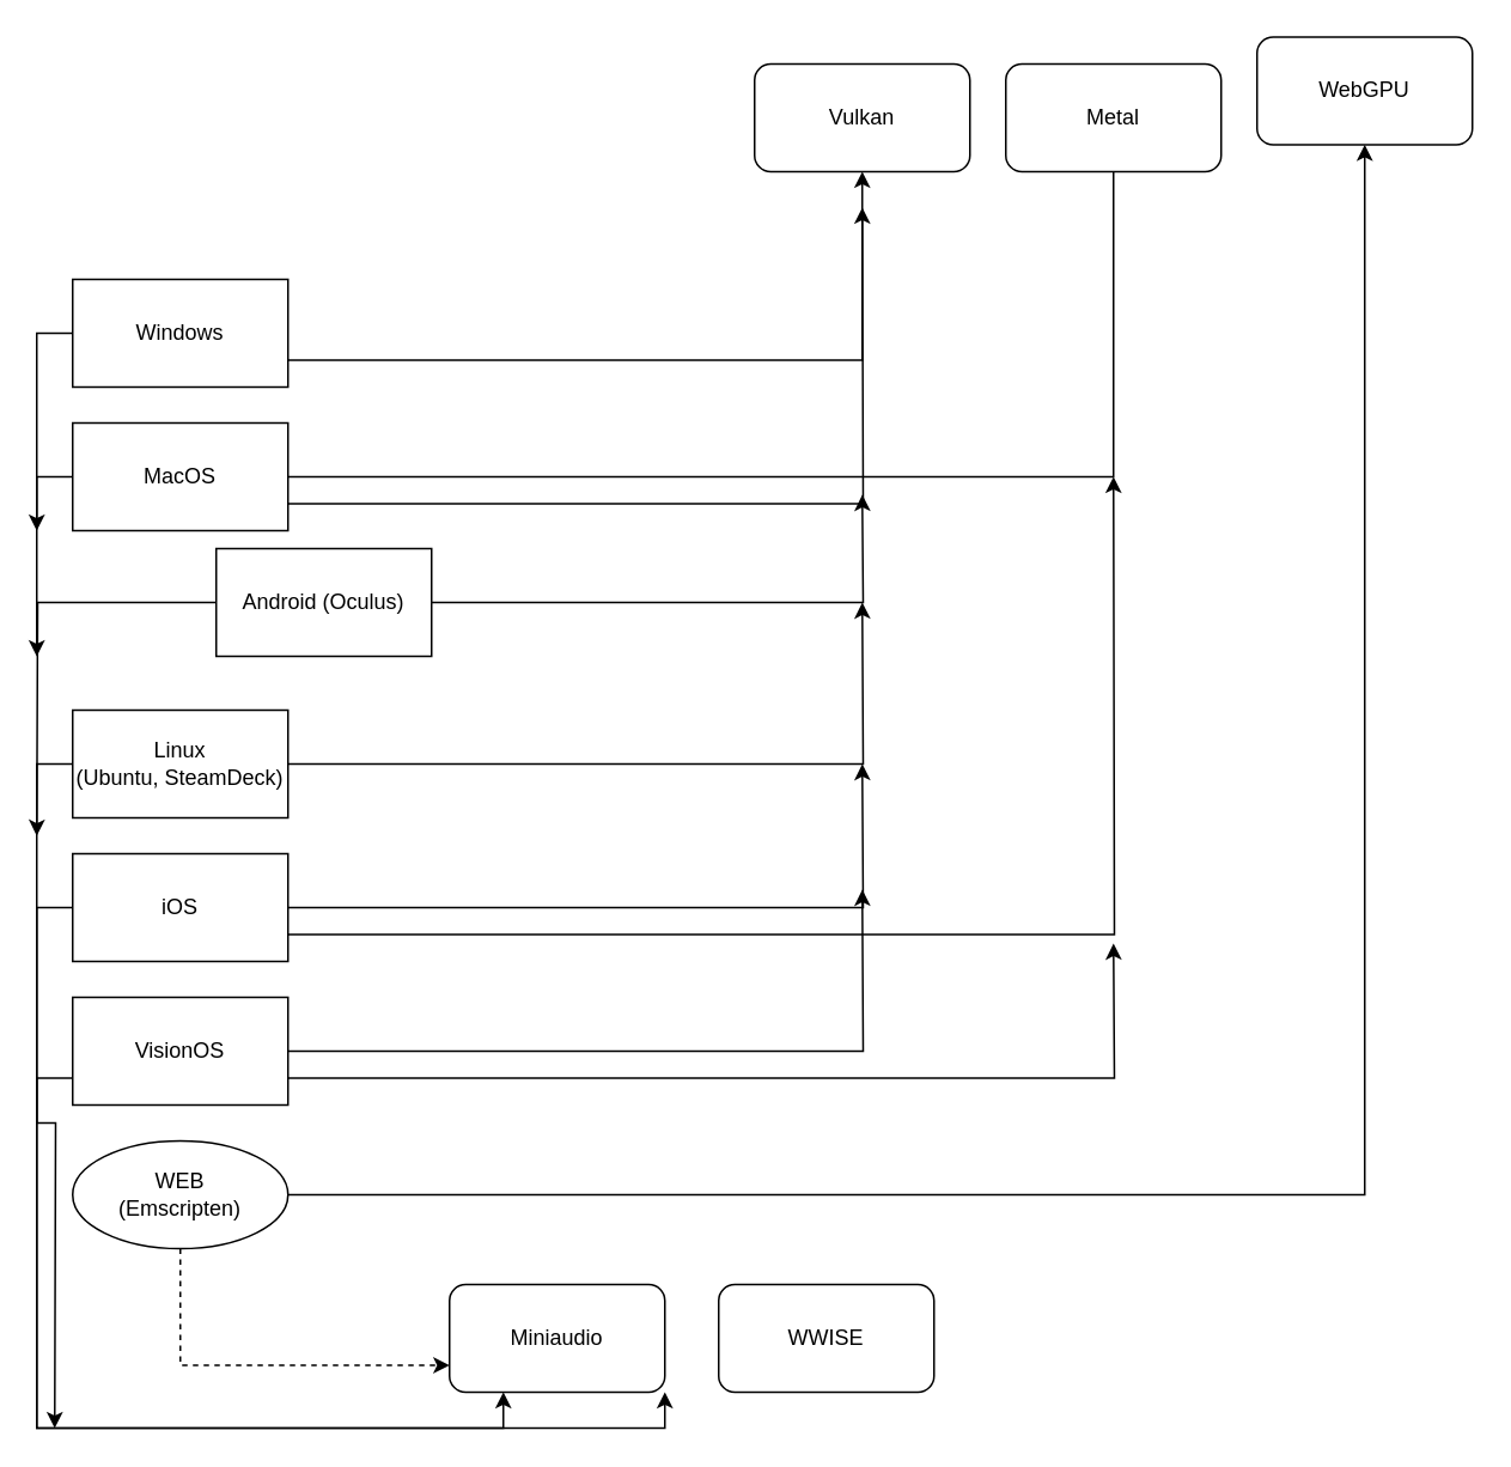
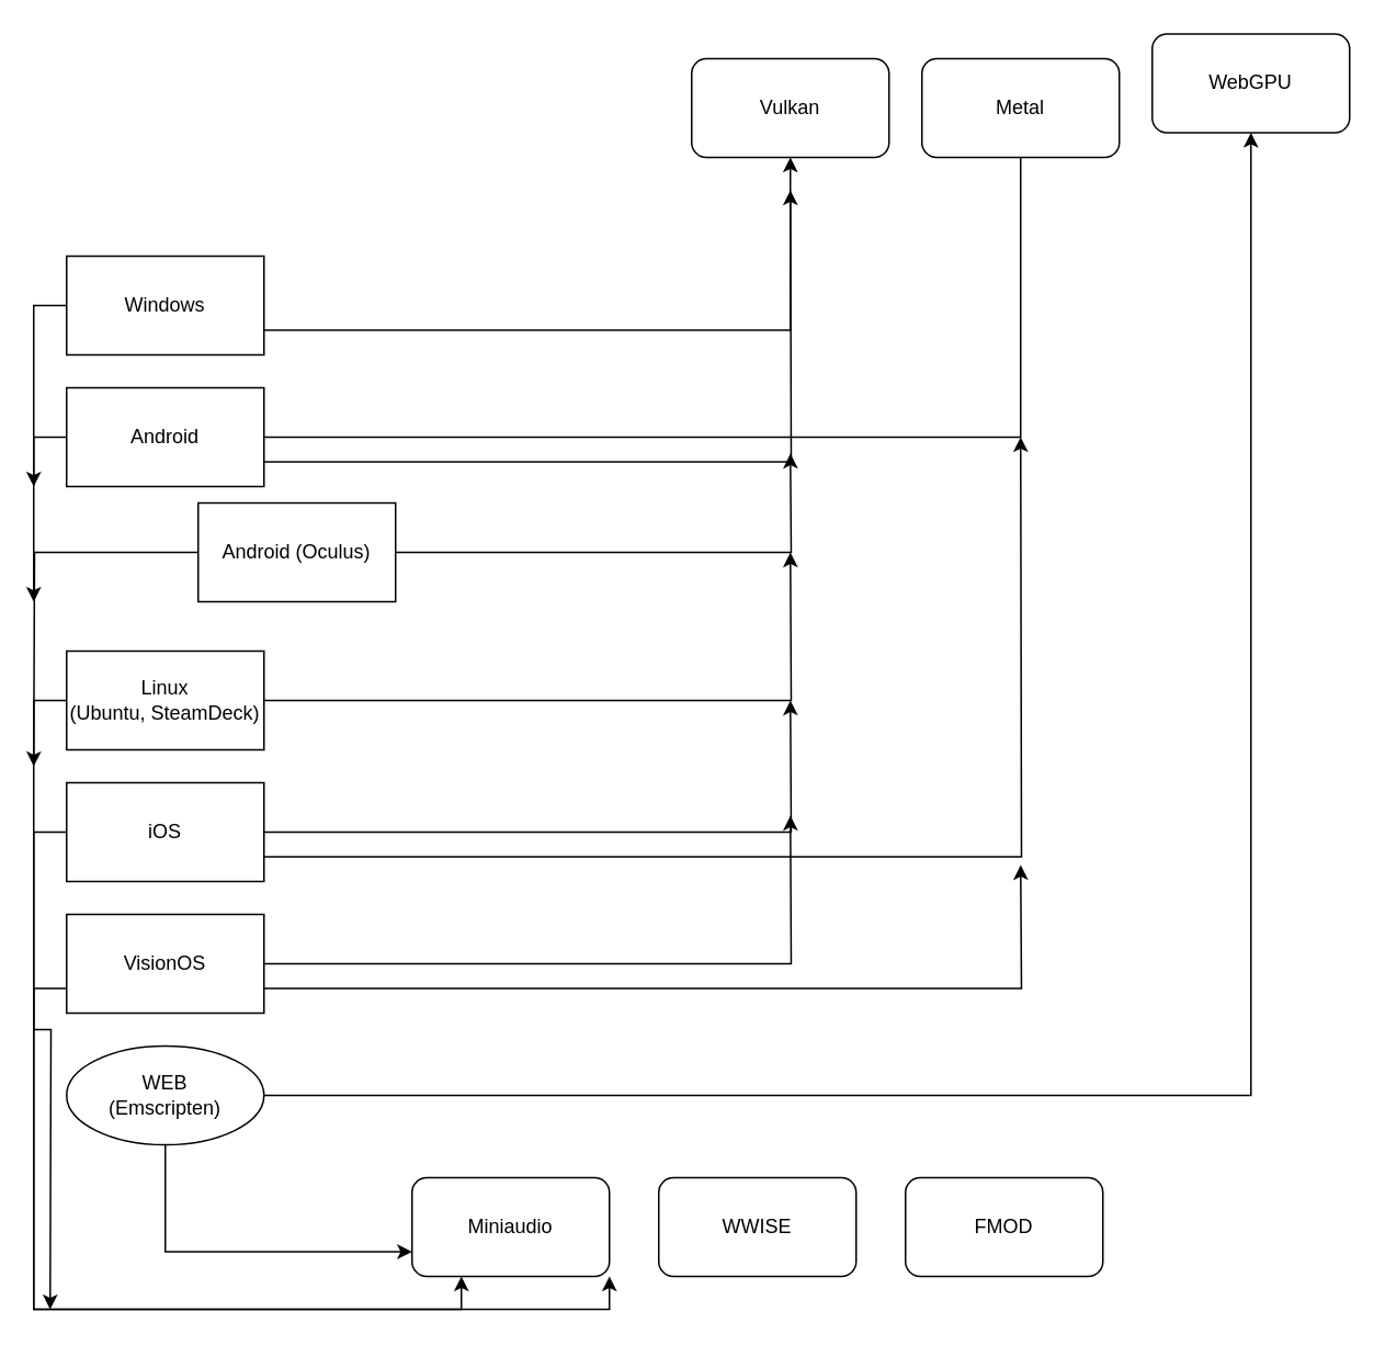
  <mxCell id="0" />
  <mxCell id="1" parent="0" />
  <mxCell id="2" style="edgeStyle=orthogonalEdgeStyle;rounded=0;orthogonalLoop=1;jettySize=auto;html=1;exitX=1;exitY=0.75;exitDx=0;exitDy=0;entryX=0.5;entryY=1;entryDx=0;entryDy=0;" edge="1" parent="1" source="4" target="27"><mxGeometry relative="1" as="geometry" /></mxCell>
  <mxCell id="3" style="edgeStyle=orthogonalEdgeStyle;rounded=0;orthogonalLoop=1;jettySize=auto;html=1;exitX=0;exitY=0.5;exitDx=0;exitDy=0;" edge="1" parent="1" source="4"><mxGeometry relative="1" as="geometry"><mxPoint x="20" y="295" as="targetPoint" /></mxGeometry></mxCell>
  <mxCell id="4" value="Windows" style="rounded=0;whiteSpace=wrap;html=1;" vertex="1" parent="1"><mxGeometry x="40" y="155" width="120" height="60" as="geometry" /></mxCell>
  <mxCell id="5" style="edgeStyle=orthogonalEdgeStyle;rounded=0;orthogonalLoop=1;jettySize=auto;html=1;exitX=0.5;exitY=1;exitDx=0;exitDy=0;" edge="1" parent="1" source="4" target="4"><mxGeometry relative="1" as="geometry" /></mxCell>
  <mxCell id="6" style="edgeStyle=orthogonalEdgeStyle;rounded=0;orthogonalLoop=1;jettySize=auto;html=1;exitX=1;exitY=0.5;exitDx=0;exitDy=0;entryX=0.5;entryY=1;entryDx=0;entryDy=0;endArrow=none;" edge="1" parent="1" source="9" target="28"><mxGeometry relative="1" as="geometry" /></mxCell>
  <mxCell id="7" style="edgeStyle=orthogonalEdgeStyle;rounded=0;orthogonalLoop=1;jettySize=auto;html=1;exitX=1;exitY=0.75;exitDx=0;exitDy=0;" edge="1" parent="1" source="9"><mxGeometry relative="1" as="geometry"><mxPoint x="480" y="115" as="targetPoint" /></mxGeometry></mxCell>
  <mxCell id="8" style="edgeStyle=orthogonalEdgeStyle;rounded=0;orthogonalLoop=1;jettySize=auto;html=1;exitX=0;exitY=0.5;exitDx=0;exitDy=0;" edge="1" parent="1" source="9"><mxGeometry relative="1" as="geometry"><mxPoint x="20" y="365" as="targetPoint" /></mxGeometry></mxCell>
- <mxCell id="9" value="MacOS" style="rounded=0;whiteSpace=wrap;html=1;" vertex="1" parent="1"><mxGeometry x="40" y="235" width="120" height="60" as="geometry" /></mxCell>
+ <mxCell id="9" value="Android" style="rounded=0;whiteSpace=wrap;html=1;" vertex="1" parent="1"><mxGeometry x="40" y="235" width="120" height="60" as="geometry" /></mxCell>
  <mxCell id="10" style="edgeStyle=orthogonalEdgeStyle;rounded=0;orthogonalLoop=1;jettySize=auto;html=1;exitX=1;exitY=0.5;exitDx=0;exitDy=0;" edge="1" parent="1" source="12"><mxGeometry relative="1" as="geometry"><mxPoint x="480" y="275" as="targetPoint" /></mxGeometry></mxCell>
  <mxCell id="11" style="edgeStyle=orthogonalEdgeStyle;rounded=0;orthogonalLoop=1;jettySize=auto;html=1;exitX=0;exitY=0.5;exitDx=0;exitDy=0;" edge="1" parent="1" source="12"><mxGeometry relative="1" as="geometry"><mxPoint x="20" y="465" as="targetPoint" /></mxGeometry></mxCell>
  <mxCell id="12" value="Android (Oculus)" style="rounded=0;whiteSpace=wrap;html=1;" vertex="1" parent="1"><mxGeometry x="120" y="305" width="120" height="60" as="geometry" /></mxCell>
  <mxCell id="13" style="edgeStyle=orthogonalEdgeStyle;rounded=0;orthogonalLoop=1;jettySize=auto;html=1;exitX=1;exitY=0.5;exitDx=0;exitDy=0;" edge="1" parent="1" source="15"><mxGeometry relative="1" as="geometry"><mxPoint x="480" y="335" as="targetPoint" /></mxGeometry></mxCell>
  <mxCell id="14" style="edgeStyle=orthogonalEdgeStyle;rounded=0;orthogonalLoop=1;jettySize=auto;html=1;exitX=0;exitY=0.5;exitDx=0;exitDy=0;" edge="1" parent="1" source="15"><mxGeometry relative="1" as="geometry"><mxPoint x="30" y="795" as="targetPoint" /></mxGeometry></mxCell>
  <mxCell id="15" value="Linux&lt;div&gt;(Ubuntu, SteamDeck)&lt;/div&gt;" style="rounded=0;whiteSpace=wrap;html=1;" vertex="1" parent="1"><mxGeometry x="40" y="395" width="120" height="60" as="geometry" /></mxCell>
  <mxCell id="16" style="edgeStyle=orthogonalEdgeStyle;rounded=0;orthogonalLoop=1;jettySize=auto;html=1;exitX=1;exitY=0.5;exitDx=0;exitDy=0;" edge="1" parent="1" source="19"><mxGeometry relative="1" as="geometry"><mxPoint x="480" y="425" as="targetPoint" /></mxGeometry></mxCell>
  <mxCell id="17" style="edgeStyle=orthogonalEdgeStyle;rounded=0;orthogonalLoop=1;jettySize=auto;html=1;exitX=1;exitY=0.75;exitDx=0;exitDy=0;" edge="1" parent="1" source="19"><mxGeometry relative="1" as="geometry"><mxPoint x="620" y="265" as="targetPoint" /></mxGeometry></mxCell>
  <mxCell id="18" style="edgeStyle=orthogonalEdgeStyle;rounded=0;orthogonalLoop=1;jettySize=auto;html=1;exitX=0;exitY=0.5;exitDx=0;exitDy=0;entryX=0.25;entryY=1;entryDx=0;entryDy=0;" edge="1" parent="1" source="19" target="30"><mxGeometry relative="1" as="geometry" /></mxCell>
  <mxCell id="19" value="iOS" style="rounded=0;whiteSpace=wrap;html=1;" vertex="1" parent="1"><mxGeometry x="40" y="475" width="120" height="60" as="geometry" /></mxCell>
  <mxCell id="20" style="edgeStyle=orthogonalEdgeStyle;rounded=0;orthogonalLoop=1;jettySize=auto;html=1;exitX=1;exitY=0.5;exitDx=0;exitDy=0;" edge="1" parent="1" source="23"><mxGeometry relative="1" as="geometry"><mxPoint x="480" y="495" as="targetPoint" /></mxGeometry></mxCell>
  <mxCell id="21" style="edgeStyle=orthogonalEdgeStyle;rounded=0;orthogonalLoop=1;jettySize=auto;html=1;exitX=1;exitY=0.75;exitDx=0;exitDy=0;" edge="1" parent="1" source="23"><mxGeometry relative="1" as="geometry"><mxPoint x="620" y="525" as="targetPoint" /></mxGeometry></mxCell>
  <mxCell id="22" style="edgeStyle=orthogonalEdgeStyle;rounded=0;orthogonalLoop=1;jettySize=auto;html=1;exitX=0;exitY=0.75;exitDx=0;exitDy=0;entryX=1;entryY=1;entryDx=0;entryDy=0;" edge="1" parent="1" source="23" target="30"><mxGeometry relative="1" as="geometry" /></mxCell>
  <mxCell id="23" value="VisionOS" style="rounded=0;whiteSpace=wrap;html=1;" vertex="1" parent="1"><mxGeometry x="40" y="555" width="120" height="60" as="geometry" /></mxCell>
  <mxCell id="24" style="edgeStyle=orthogonalEdgeStyle;rounded=0;orthogonalLoop=1;jettySize=auto;html=1;exitX=1;exitY=0.5;exitDx=0;exitDy=0;entryX=0.5;entryY=1;entryDx=0;entryDy=0;" edge="1" parent="1" source="26" target="29"><mxGeometry relative="1" as="geometry" /></mxCell>
- <mxCell id="25" style="edgeStyle=orthogonalEdgeStyle;rounded=0;orthogonalLoop=1;jettySize=auto;html=1;exitX=0.5;exitY=1;exitDx=0;exitDy=0;entryX=0;entryY=0.75;entryDx=0;entryDy=0;dashed=1;" edge="1" parent="1" source="26" target="30"><mxGeometry relative="1" as="geometry" /></mxCell>
+ <mxCell id="25" style="edgeStyle=orthogonalEdgeStyle;rounded=0;orthogonalLoop=1;jettySize=auto;html=1;exitX=0.5;exitY=1;exitDx=0;exitDy=0;entryX=0;entryY=0.75;entryDx=0;entryDy=0;" edge="1" parent="1" source="26" target="30"><mxGeometry relative="1" as="geometry" /></mxCell>
  <mxCell id="26" value="WEB&lt;div&gt;(Emscripten&lt;span style=&quot;background-color: initial;&quot;&gt;)&lt;/span&gt;&lt;/div&gt;" style="ellipse;whiteSpace=wrap;html=1;" vertex="1" parent="1"><mxGeometry x="40" y="635" width="120" height="60" as="geometry" /></mxCell>
  <mxCell id="27" value="Vulkan" style="rounded=1;whiteSpace=wrap;html=1;" vertex="1" parent="1"><mxGeometry x="420" y="35" width="120" height="60" as="geometry" /></mxCell>
  <mxCell id="28" value="Metal" style="rounded=1;whiteSpace=wrap;html=1;" vertex="1" parent="1"><mxGeometry x="560" y="35" width="120" height="60" as="geometry" /></mxCell>
  <mxCell id="29" value="WebGPU" style="rounded=1;whiteSpace=wrap;html=1;" vertex="1" parent="1"><mxGeometry x="700" y="20" width="120" height="60" as="geometry" /></mxCell>
  <mxCell id="30" value="Miniaudio" style="rounded=1;whiteSpace=wrap;html=1;" vertex="1" parent="1"><mxGeometry x="250" y="715" width="120" height="60" as="geometry" /></mxCell>
  <mxCell id="31" value="WWISE" style="rounded=1;whiteSpace=wrap;html=1;" vertex="1" parent="1"><mxGeometry x="400" y="715" width="120" height="60" as="geometry" /></mxCell>
+ <mxCell id="32" value="FMOD" style="rounded=1;whiteSpace=wrap;html=1;" vertex="1" parent="1"><mxGeometry x="550" y="715" width="120" height="60" as="geometry" /></mxCell>
